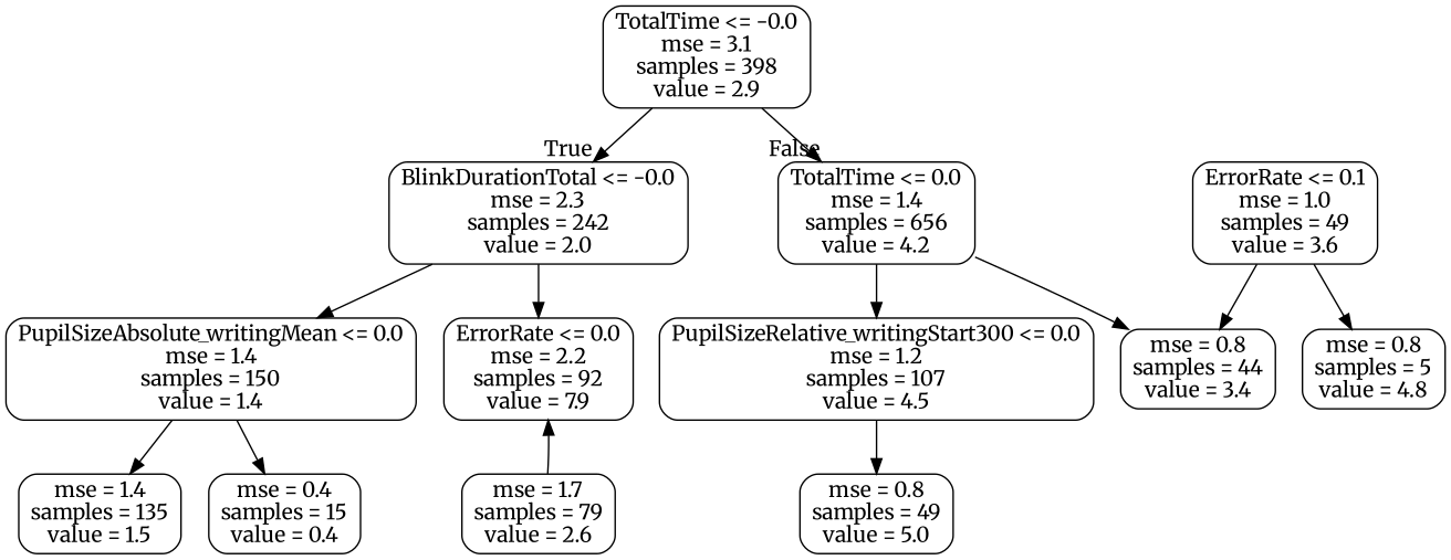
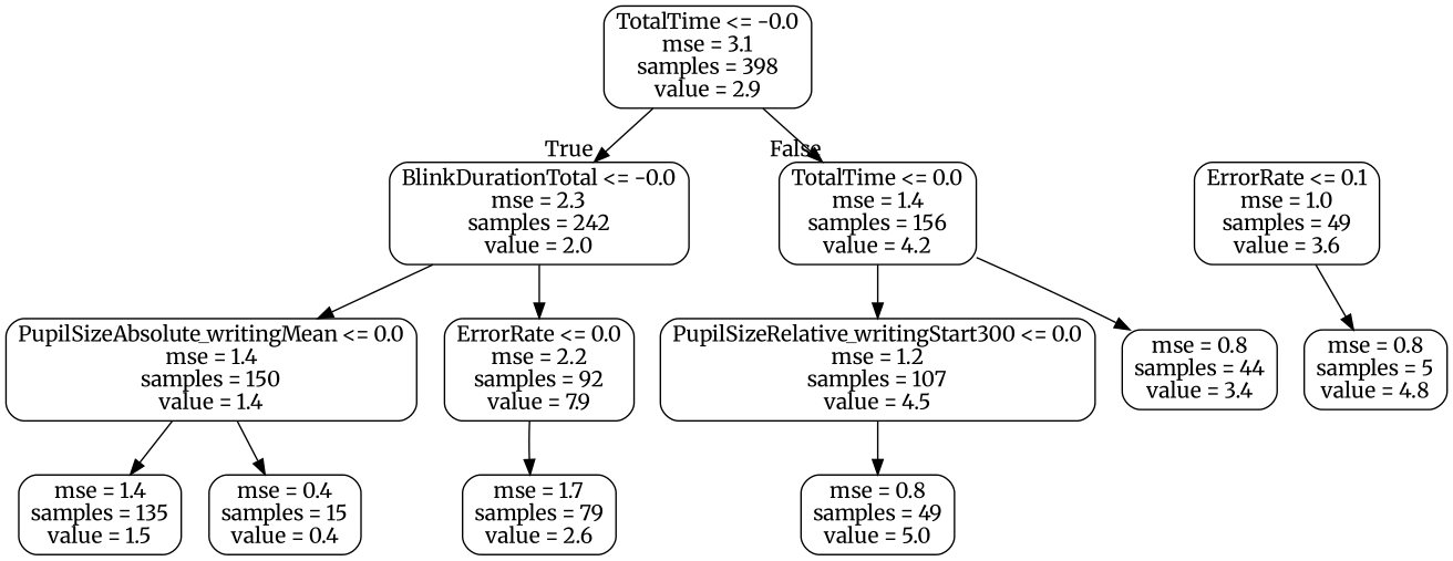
  digraph {
    fontname=Merriweather
    node [color=black fontname=Merriweather shape=box style=rounded]
    edge [fontname=Merriweather]
    n1 [label="TotalTime <= -0.0\nmse = 3.1\nsamples = 398\nvalue = 2.9"]
    n2 [label="BlinkDurationTotal <= -0.0\nmse = 2.3\nsamples = 242\nvalue = 2.0"]
-   n3 [label="TotalTime <= 0.0\nmse = 1.4\nsamples = 656\nvalue = 4.2"]
+   n3 [label="TotalTime <= 0.0\nmse = 1.4\nsamples = 156\nvalue = 4.2"]
    n4 [label="PupilSizeAbsolute_writingMean <= 0.0\nmse = 1.4\nsamples = 150\nvalue = 1.4"]
    n5 [label="ErrorRate <= 0.0\nmse = 2.2\nsamples = 92\nvalue = 7.9"]
    n6 [label="PupilSizeRelative_writingStart300 <= 0.0\nmse = 1.2\nsamples = 107\nvalue = 4.5"]
    n7 [label="mse = 0.8\nsamples = 44\nvalue = 3.4"]
    n8 [label="mse = 1.4\nsamples = 135\nvalue = 1.5"]
    n9 [label="mse = 0.4\nsamples = 15\nvalue = 0.4"]
    n10 [label="mse = 1.7\nsamples = 79\nvalue = 2.6"]
    n11 [label="ErrorRate <= 0.1\nmse = 1.0\nsamples = 49\nvalue = 3.6"]
    n12 [label="mse = 0.8\nsamples = 5\nvalue = 4.8"]
    n13 [label="mse = 0.8\nsamples = 49\nvalue = 5.0"]
    n1 -> n2 [headlabel=True labelangle=45 labeldistance=2.5]
    n1 -> n3 [headlabel=False labelangle=-45 labeldistance=2.5]
    n2 -> n4
    n2 -> n5
    n3 -> n6
    n3 -> n7
    n4 -> n8
    n4 -> n9
-   n10 -> n5
+   n5 -> n10
    n6 -> n13
-   n11 -> n7
    n11 -> n12
  }
